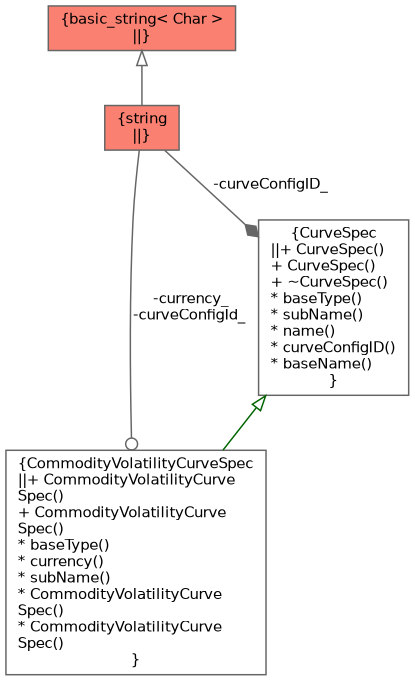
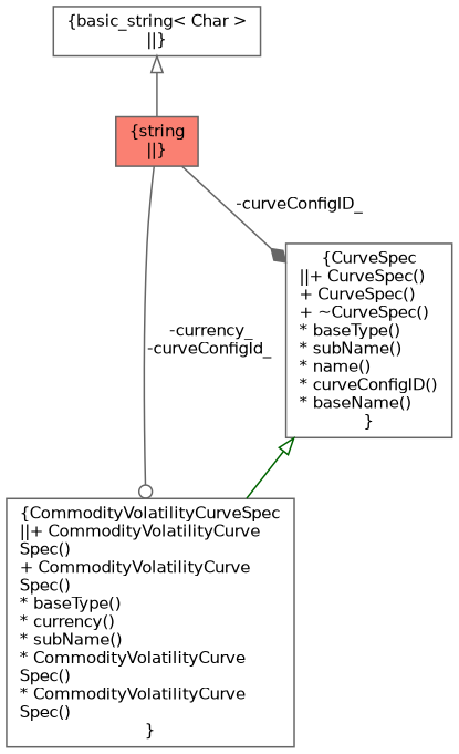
  digraph {
    node [color=gray40 fillcolor=white fontname=Helvetica fontsize=10 shape=box style=filled]
    edge [color=gray40 fontname=Helvetica fontsize=10 labelfontname=Helvetica labelfontsize=10 style=solid]
    n1 [fontcolor=black height=0.2 label="{CommodityVolatilityCurveSpec\n||+ CommodityVolatilityCurve\lSpec()\l+ CommodityVolatilityCurve\lSpec()\l* baseType()\l* currency()\l* subName()\l* CommodityVolatilityCurve\lSpec()\l* CommodityVolatilityCurve\lSpec()\l}" width=0.4]
    n2 [height=0.2 label="{CurveSpec\n||+ CurveSpec()\l+ CurveSpec()\l+ ~CurveSpec()\l* baseType()\l* subName()\l* name()\l* curveConfigID()\l* baseName()\l}" width=0.4]
    n3 [fillcolor=salmon height=0.2 label="{string\n||}" width=0.4]
-   n4 [fillcolor=salmon height=0.2 label="{basic_string\< Char \>\n||}" width=0.4]
+   n4 [height=0.2 label="{basic_string\< Char \>\n||}" width=0.4]
    n2 -> n1 [arrowtail=onormal color=darkgreen dir=back]
    n3 -> n1 [arrowhead=odot label=" -currency_\n-curveConfigId_"]
    n3 -> n2 [arrowhead=diamond label=" -curveConfigID_"]
    n4 -> n3 [arrowtail=onormal dir=back]
  }
